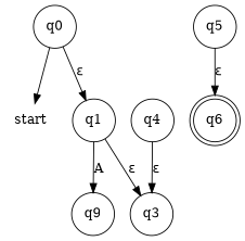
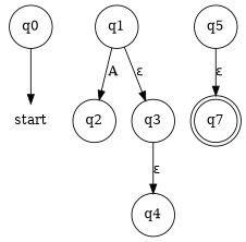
  digraph {
    node [shape=circle]
    start [shape=none]
    q0
    q1
-   q6 [shape=doublecircle]
-   q2 [label=q9]
+   q6 [shape=doublecircle label=q7]
+   q2
    q3
    q4
    q5
    q0 -> start
-   q0 -> q1 [label="&epsilon;"]
    q1 -> q2 [label=A]
    q1 -> q3 [label="&epsilon;"]
-   q4 -> q3 [label="&epsilon;"]
+   q3 -> q4 [label="&epsilon;"]
    q5 -> q6 [label="&epsilon;"]
  }
